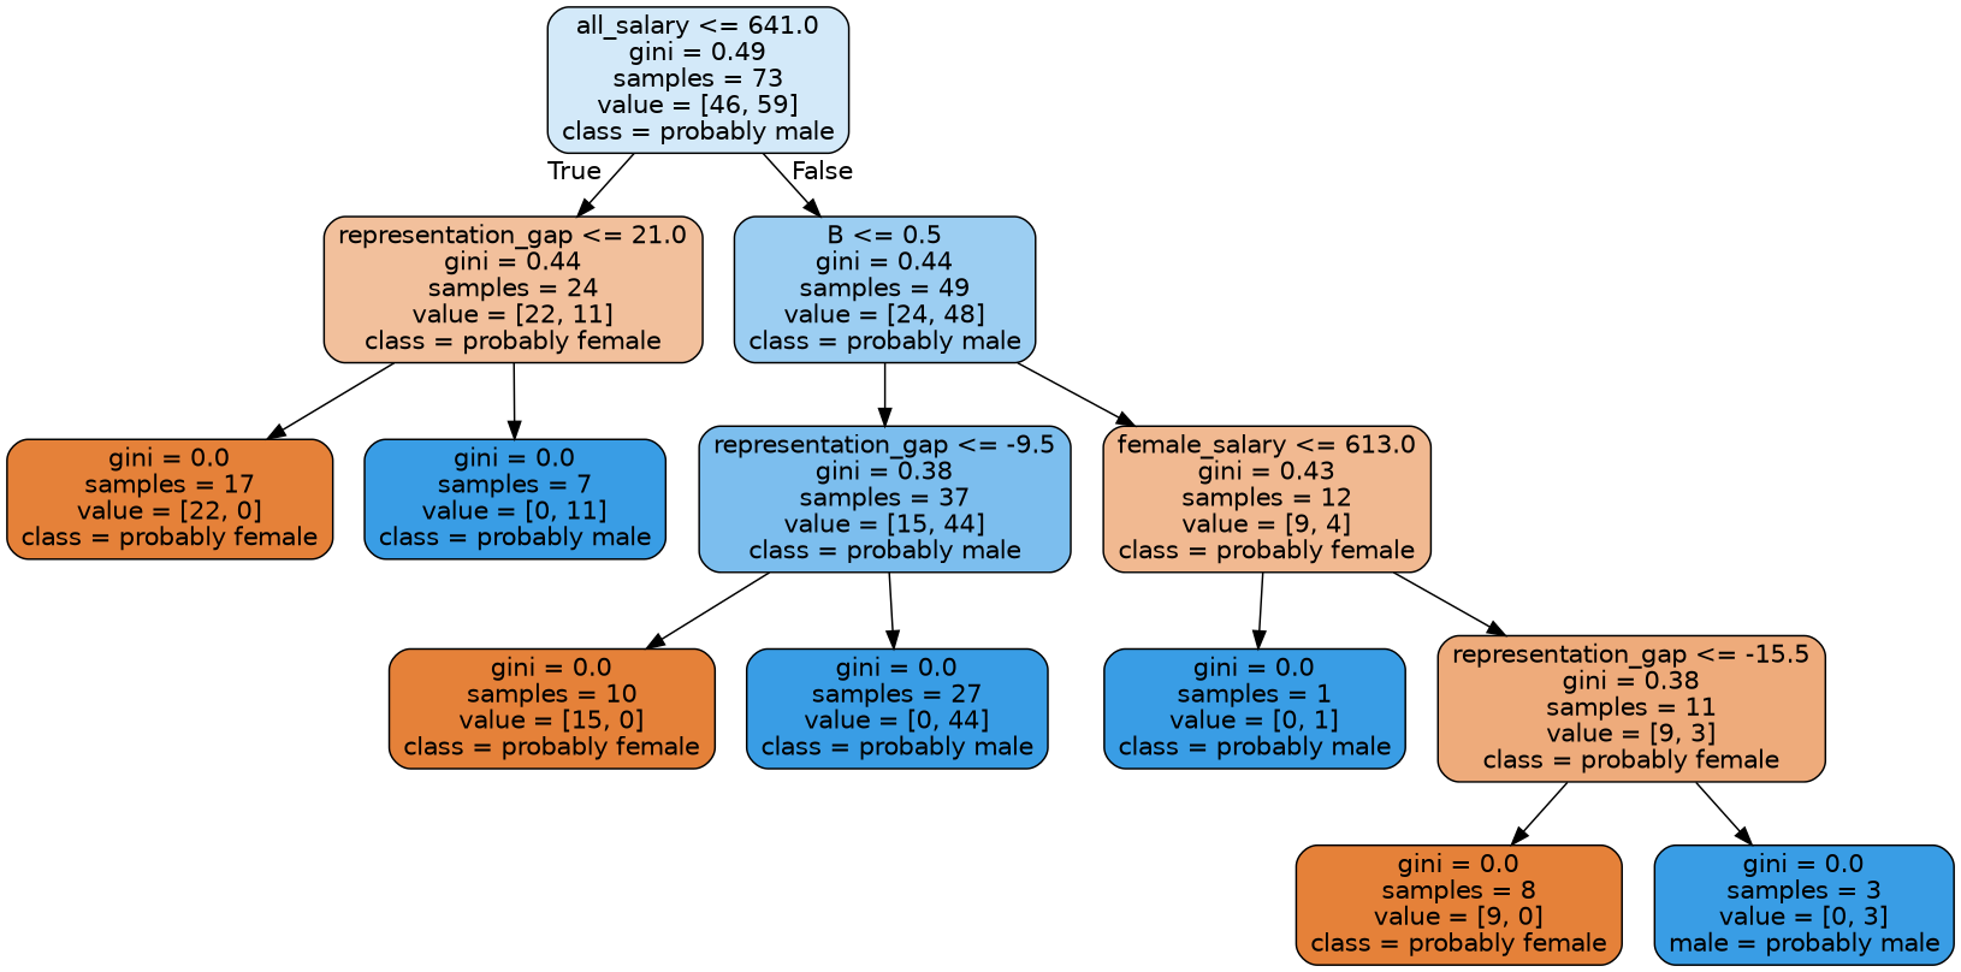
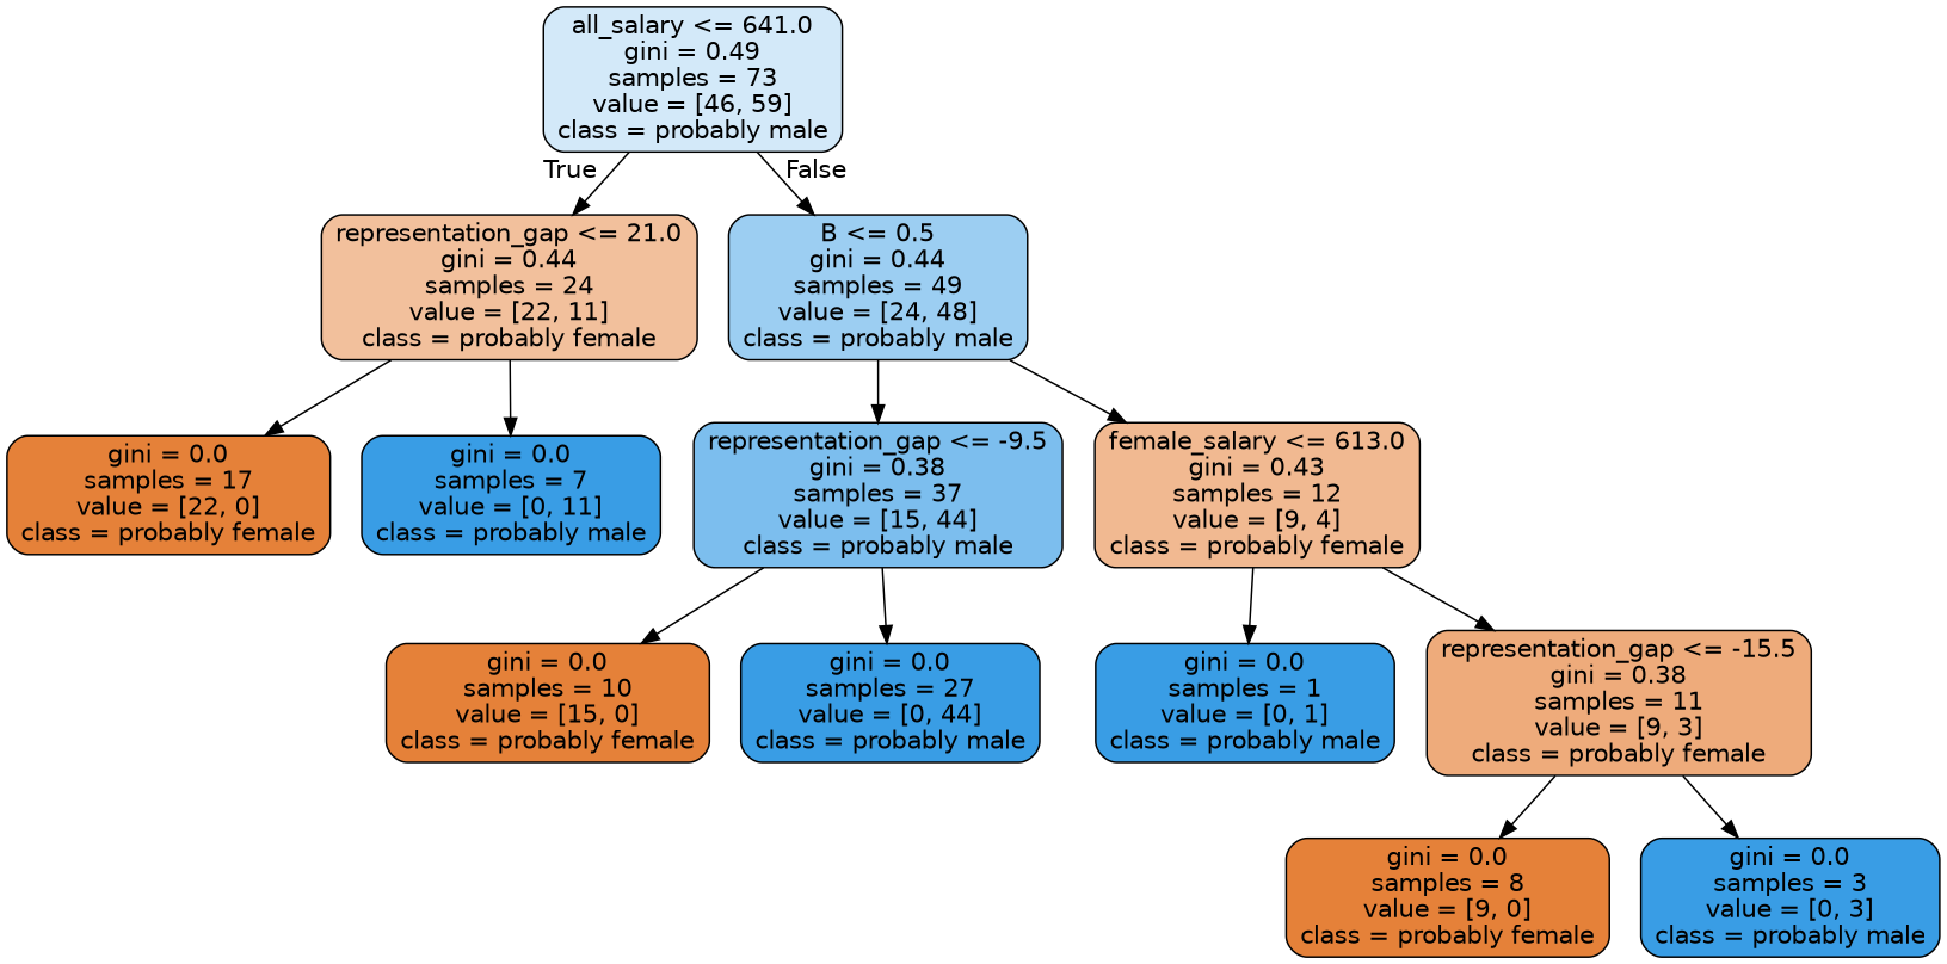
  digraph {
    node [color=black fillcolor="#399de5" fontname=helvetica shape=box style="filled, rounded"]
    edge [fontname=helvetica]
    n1 [fillcolor="#d3e9f9" label="all_salary <= 641.0\ngini = 0.49\nsamples = 73\nvalue = [46, 59]\nclass = probably male"]
    n2 [fillcolor="#f2c09c" label="representation_gap <= 21.0\ngini = 0.44\nsamples = 24\nvalue = [22, 11]\nclass = probably female"]
    n3 [fillcolor="#9ccef2" label="B <= 0.5\ngini = 0.44\nsamples = 49\nvalue = [24, 48]\nclass = probably male"]
    n4 [fillcolor="#e58139" label="gini = 0.0\nsamples = 17\nvalue = [22, 0]\nclass = probably female"]
    n5 [label="gini = 0.0\nsamples = 7\nvalue = [0, 11]\nclass = probably male"]
    n6 [fillcolor="#7cbeee" label="representation_gap <= -9.5\ngini = 0.38\nsamples = 37\nvalue = [15, 44]\nclass = probably male"]
    n7 [fillcolor="#f1b991" label="female_salary <= 613.0\ngini = 0.43\nsamples = 12\nvalue = [9, 4]\nclass = probably female"]
    n8 [fillcolor="#e58139" label="gini = 0.0\nsamples = 10\nvalue = [15, 0]\nclass = probably female"]
    n9 [label="gini = 0.0\nsamples = 27\nvalue = [0, 44]\nclass = probably male"]
    n10 [label="gini = 0.0\nsamples = 1\nvalue = [0, 1]\nclass = probably male"]
    n11 [fillcolor="#eeab7b" label="representation_gap <= -15.5\ngini = 0.38\nsamples = 11\nvalue = [9, 3]\nclass = probably female"]
    n12 [fillcolor="#e58139" label="gini = 0.0\nsamples = 8\nvalue = [9, 0]\nclass = probably female"]
-   n13 [label="gini = 0.0\nsamples = 3\nvalue = [0, 3]\nmale = probably male"]
+   n13 [label="gini = 0.0\nsamples = 3\nvalue = [0, 3]\nclass = probably male"]
    n1 -> n2 [headlabel=True labelangle=45 labeldistance=2.5]
    n1 -> n3 [headlabel=False labelangle=-45 labeldistance=2.5]
    n2 -> n4
    n2 -> n5
    n3 -> n6
    n3 -> n7
    n6 -> n8
    n6 -> n9
    n7 -> n10
    n7 -> n11
    n11 -> n12
    n11 -> n13
  }
